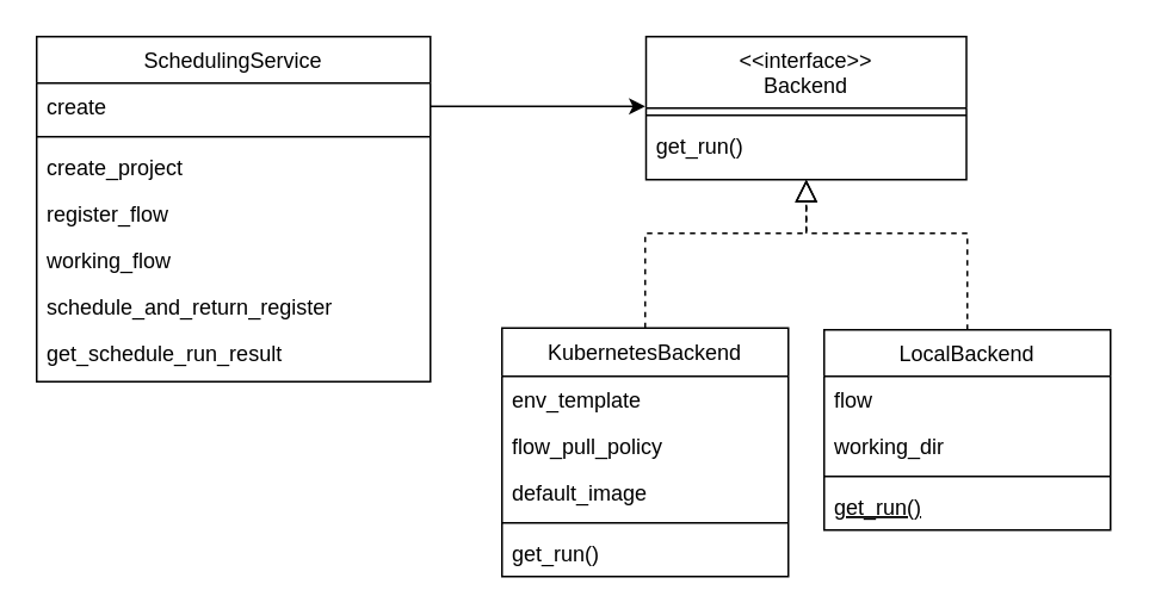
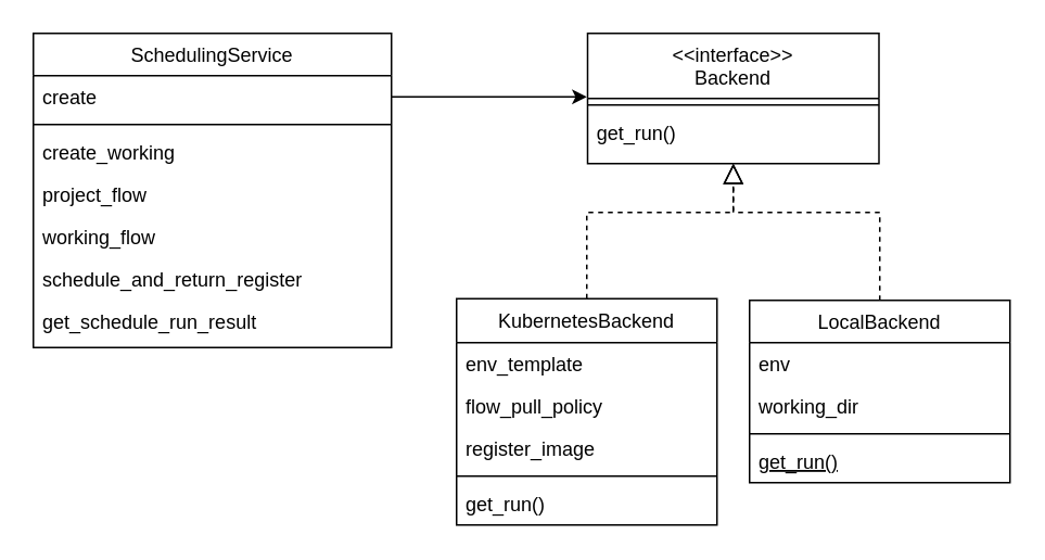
  <mxCell id="0" />
  <mxCell id="1" parent="0" />
  <mxCell id="2" value="&lt;&lt;interface&gt;&gt;&#10;Backend" style="swimlane;fontStyle=0;align=center;verticalAlign=top;childLayout=stackLayout;horizontal=1;startSize=40;horizontalStack=0;resizeParent=1;resizeLast=0;collapsible=1;marginBottom=0;rounded=0;shadow=0;strokeWidth=1;" parent="1" vertex="1"><mxGeometry x="360.5" y="20" width="179" height="80" as="geometry"><mxRectangle x="230" y="140" width="160" height="26" as="alternateBounds" /></mxGeometry></mxCell>
  <mxCell id="3" value="" style="line;html=1;strokeWidth=1;align=left;verticalAlign=middle;spacingTop=-1;spacingLeft=3;spacingRight=3;rotatable=0;labelPosition=right;points=[];portConstraint=eastwest;" parent="2" vertex="1"><mxGeometry y="40" width="179" height="8" as="geometry" /></mxCell>
  <mxCell id="4" value="get_run()" style="text;align=left;verticalAlign=top;spacingLeft=4;spacingRight=4;overflow=hidden;rotatable=0;points=[[0,0.5],[1,0.5]];portConstraint=eastwest;" parent="2" vertex="1"><mxGeometry y="48" width="179" height="22" as="geometry" /></mxCell>
  <mxCell id="5" value="" style="endArrow=block;endSize=10;endFill=0;shadow=0;strokeWidth=1;rounded=0;edgeStyle=elbowEdgeStyle;elbow=vertical;exitX=0.5;exitY=0;exitDx=0;exitDy=0;dashed=1;" parent="1" source="20" edge="1"><mxGeometry width="160" relative="1" as="geometry"><mxPoint x="361" y="270" as="sourcePoint" /><mxPoint x="450" y="100" as="targetPoint" /><Array as="points"><mxPoint x="441" y="130" /></Array></mxGeometry></mxCell>
  <mxCell id="6" value="" style="endArrow=block;endSize=10;endFill=0;shadow=0;strokeWidth=1;rounded=0;edgeStyle=elbowEdgeStyle;elbow=vertical;exitX=0.5;exitY=0;exitDx=0;exitDy=0;dashed=1;" parent="1" source="15" edge="1"><mxGeometry width="160" relative="1" as="geometry"><mxPoint x="541" y="270" as="sourcePoint" /><mxPoint x="450" y="100" as="targetPoint" /><Array as="points"><mxPoint x="490" y="130" /></Array></mxGeometry></mxCell>
  <mxCell id="7" value="SchedulingService" style="swimlane;fontStyle=0;align=center;verticalAlign=top;childLayout=stackLayout;horizontal=1;startSize=26;horizontalStack=0;resizeParent=1;resizeLast=0;collapsible=1;marginBottom=0;rounded=0;shadow=0;strokeWidth=1;" parent="1" vertex="1"><mxGeometry x="20" y="20" width="220" height="193" as="geometry"><mxRectangle x="550" y="140" width="160" height="26" as="alternateBounds" /></mxGeometry></mxCell>
  <mxCell id="8" value="create" style="text;align=left;verticalAlign=top;spacingLeft=4;spacingRight=4;overflow=hidden;rotatable=0;points=[[0,0.5],[1,0.5]];portConstraint=eastwest;" parent="7" vertex="1"><mxGeometry y="26" width="220" height="26" as="geometry" /></mxCell>
  <mxCell id="9" value="" style="line;html=1;strokeWidth=1;align=left;verticalAlign=middle;spacingTop=-1;spacingLeft=3;spacingRight=3;rotatable=0;labelPosition=right;points=[];portConstraint=eastwest;" parent="7" vertex="1"><mxGeometry y="52" width="220" height="8" as="geometry" /></mxCell>
- <mxCell id="10" value="create_project" style="text;align=left;verticalAlign=top;spacingLeft=4;spacingRight=4;overflow=hidden;rotatable=0;points=[[0,0.5],[1,0.5]];portConstraint=eastwest;" parent="7" vertex="1"><mxGeometry y="60" width="220" height="26" as="geometry" /></mxCell>
- <mxCell id="11" value="register_flow" style="text;align=left;verticalAlign=top;spacingLeft=4;spacingRight=4;overflow=hidden;rotatable=0;points=[[0,0.5],[1,0.5]];portConstraint=eastwest;" parent="7" vertex="1"><mxGeometry y="86" width="220" height="26" as="geometry" /></mxCell>
+ <mxCell id="10" value="create_working" style="text;align=left;verticalAlign=top;spacingLeft=4;spacingRight=4;overflow=hidden;rotatable=0;points=[[0,0.5],[1,0.5]];portConstraint=eastwest;" parent="7" vertex="1"><mxGeometry y="60" width="220" height="26" as="geometry" /></mxCell>
+ <mxCell id="11" value="project_flow" style="text;align=left;verticalAlign=top;spacingLeft=4;spacingRight=4;overflow=hidden;rotatable=0;points=[[0,0.5],[1,0.5]];portConstraint=eastwest;" parent="7" vertex="1"><mxGeometry y="86" width="220" height="26" as="geometry" /></mxCell>
  <mxCell id="12" value="working_flow" style="text;align=left;verticalAlign=top;spacingLeft=4;spacingRight=4;overflow=hidden;rotatable=0;points=[[0,0.5],[1,0.5]];portConstraint=eastwest;" vertex="1" parent="7"><mxGeometry y="112" width="220" height="26" as="geometry" /></mxCell>
  <mxCell id="13" value="schedule_and_return_register" style="text;align=left;verticalAlign=top;spacingLeft=4;spacingRight=4;overflow=hidden;rotatable=0;points=[[0,0.5],[1,0.5]];portConstraint=eastwest;" vertex="1" parent="7"><mxGeometry y="138" width="220" height="26" as="geometry" /></mxCell>
  <mxCell id="14" value="get_schedule_run_result" style="text;align=left;verticalAlign=top;spacingLeft=4;spacingRight=4;overflow=hidden;rotatable=0;points=[[0,0.5],[1,0.5]];portConstraint=eastwest;" vertex="1" parent="7"><mxGeometry y="164" width="220" height="26" as="geometry" /></mxCell>
  <mxCell id="15" value="LocalBackend" style="swimlane;fontStyle=0;align=center;verticalAlign=top;childLayout=stackLayout;horizontal=1;startSize=26;horizontalStack=0;resizeParent=1;resizeLast=0;collapsible=1;marginBottom=0;rounded=0;shadow=0;strokeWidth=1;" vertex="1" parent="1"><mxGeometry x="460" y="184" width="160" height="112" as="geometry"><mxRectangle x="130" y="380" width="160" height="26" as="alternateBounds" /></mxGeometry></mxCell>
- <mxCell id="16" value="flow" style="text;align=left;verticalAlign=top;spacingLeft=4;spacingRight=4;overflow=hidden;rotatable=0;points=[[0,0.5],[1,0.5]];portConstraint=eastwest;" vertex="1" parent="15"><mxGeometry y="26" width="160" height="26" as="geometry" /></mxCell>
+ <mxCell id="16" value="env" style="text;align=left;verticalAlign=top;spacingLeft=4;spacingRight=4;overflow=hidden;rotatable=0;points=[[0,0.5],[1,0.5]];portConstraint=eastwest;" vertex="1" parent="15"><mxGeometry y="26" width="160" height="26" as="geometry" /></mxCell>
  <mxCell id="17" value="working_dir" style="text;align=left;verticalAlign=top;spacingLeft=4;spacingRight=4;overflow=hidden;rotatable=0;points=[[0,0.5],[1,0.5]];portConstraint=eastwest;" vertex="1" parent="15"><mxGeometry y="52" width="160" height="26" as="geometry" /></mxCell>
  <mxCell id="18" value="" style="line;html=1;strokeWidth=1;align=left;verticalAlign=middle;spacingTop=-1;spacingLeft=3;spacingRight=3;rotatable=0;labelPosition=right;points=[];portConstraint=eastwest;" vertex="1" parent="15"><mxGeometry y="78" width="160" height="8" as="geometry" /></mxCell>
  <mxCell id="19" value="get_run()" style="text;align=left;verticalAlign=top;spacingLeft=4;spacingRight=4;overflow=hidden;rotatable=0;points=[[0,0.5],[1,0.5]];portConstraint=eastwest;fontStyle=4" vertex="1" parent="15"><mxGeometry y="86" width="160" height="26" as="geometry" /></mxCell>
  <mxCell id="20" value="KubernetesBackend&#10;" style="swimlane;fontStyle=0;align=center;verticalAlign=top;childLayout=stackLayout;horizontal=1;startSize=27;horizontalStack=0;resizeParent=1;resizeLast=0;collapsible=1;marginBottom=0;rounded=0;shadow=0;strokeWidth=1;" vertex="1" parent="1"><mxGeometry x="280" y="183" width="160" height="139" as="geometry"><mxRectangle x="230" y="140" width="160" height="26" as="alternateBounds" /></mxGeometry></mxCell>
  <mxCell id="21" value="env_template" style="text;align=left;verticalAlign=top;spacingLeft=4;spacingRight=4;overflow=hidden;rotatable=0;points=[[0,0.5],[1,0.5]];portConstraint=eastwest;" vertex="1" parent="20"><mxGeometry y="27" width="160" height="26" as="geometry" /></mxCell>
  <mxCell id="22" value="flow_pull_policy" style="text;align=left;verticalAlign=top;spacingLeft=4;spacingRight=4;overflow=hidden;rotatable=0;points=[[0,0.5],[1,0.5]];portConstraint=eastwest;rounded=0;shadow=0;html=0;" vertex="1" parent="20"><mxGeometry y="53" width="160" height="26" as="geometry" /></mxCell>
- <mxCell id="23" value="default_image" style="text;align=left;verticalAlign=top;spacingLeft=4;spacingRight=4;overflow=hidden;rotatable=0;points=[[0,0.5],[1,0.5]];portConstraint=eastwest;rounded=0;shadow=0;html=0;" vertex="1" parent="20"><mxGeometry y="79" width="160" height="26" as="geometry" /></mxCell>
+ <mxCell id="23" value="register_image" style="text;align=left;verticalAlign=top;spacingLeft=4;spacingRight=4;overflow=hidden;rotatable=0;points=[[0,0.5],[1,0.5]];portConstraint=eastwest;rounded=0;shadow=0;html=0;" vertex="1" parent="20"><mxGeometry y="79" width="160" height="26" as="geometry" /></mxCell>
  <mxCell id="24" value="" style="line;html=1;strokeWidth=1;align=left;verticalAlign=middle;spacingTop=-1;spacingLeft=3;spacingRight=3;rotatable=0;labelPosition=right;points=[];portConstraint=eastwest;" vertex="1" parent="20"><mxGeometry y="105" width="160" height="8" as="geometry" /></mxCell>
  <mxCell id="25" value="get_run()" style="text;align=left;verticalAlign=top;spacingLeft=4;spacingRight=4;overflow=hidden;rotatable=0;points=[[0,0.5],[1,0.5]];portConstraint=eastwest;" vertex="1" parent="20"><mxGeometry y="113" width="160" height="26" as="geometry" /></mxCell>
  <mxCell id="26" value="" style="endArrow=classic;html=1;rounded=0;exitX=1;exitY=0.5;exitDx=0;exitDy=0;" edge="1" parent="1" source="8"><mxGeometry width="50" height="50" relative="1" as="geometry"><mxPoint x="330" y="410" as="sourcePoint" /><mxPoint x="360" y="59" as="targetPoint" /></mxGeometry></mxCell>
